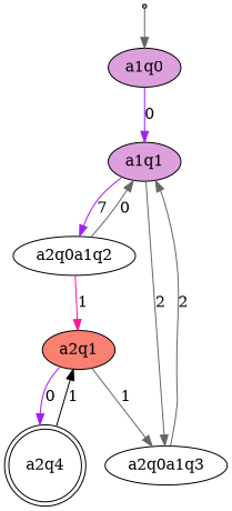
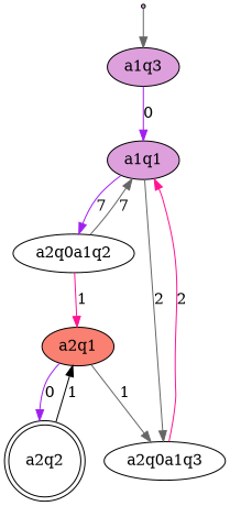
  digraph {
    node [fillcolor=plum style=filled]
    edge [color=gray40]
    inic [shape=point]
-   a1q0
+   a1q0 [label=a1q3]
    a1q1
    a2q0a1q2 [fillcolor=white]
    a2q0a1q3 [fillcolor=white]
    a2q1 [fillcolor=salmon]
-   a2q2 [fillcolor=white shape=doublecircle label=a2q4]
+   a2q2 [fillcolor=white shape=doublecircle]
    inic -> a1q0
    a1q0 -> a1q1 [color=purple label=0]
    a1q1 -> a2q0a1q2 [color=purple label=7]
    a1q1 -> a2q0a1q3 [label=2]
-   a2q0a1q2 -> a1q1 [label=0]
+   a2q0a1q2 -> a1q1 [label=7]
    a2q0a1q2 -> a2q1 [color=deeppink label=1]
-   a2q0a1q3 -> a1q1 [label=2]
+   a2q0a1q3 -> a1q1 [color=deeppink label=2]
    a2q1 -> a2q0a1q3 [label=1]
    a2q1 -> a2q2 [color=purple label=0]
    a2q2 -> a2q1 [color=black label=1]
  }
